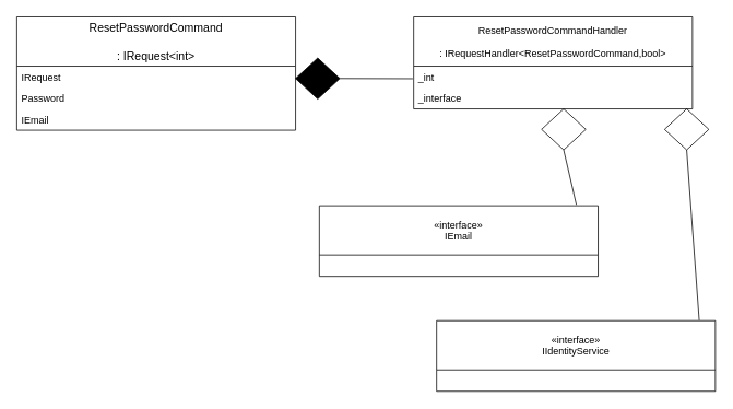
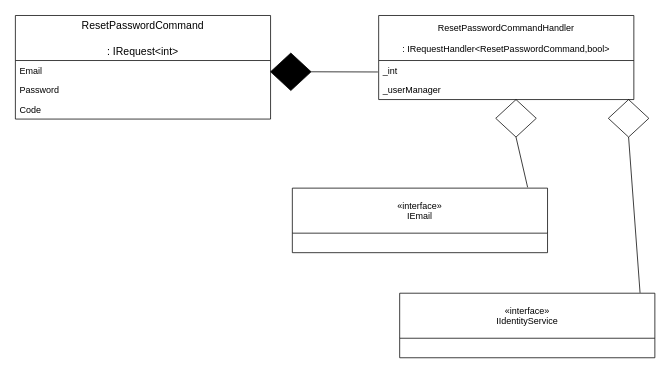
  <mxCell id="0" />
  <mxCell id="1" parent="0" />
  <mxCell id="2" value="" style="endArrow=none;html=1;entryX=-0.003;entryY=0.587;entryDx=0;entryDy=0;exitX=1;exitY=0.5;exitDx=0;exitDy=0;exitPerimeter=0;entryPerimeter=0;" edge="1" parent="1" source="3" target="13"><mxGeometry width="50" height="50" relative="1" as="geometry"><mxPoint x="414" y="93" as="sourcePoint" /><mxPoint x="504" y="93" as="targetPoint" /></mxGeometry></mxCell>
  <mxCell id="3" value="" style="strokeWidth=1;html=1;shape=mxgraph.flowchart.decision;whiteSpace=wrap;fillColor=#000000;" vertex="1" parent="1"><mxGeometry x="360" y="70" width="54" height="50" as="geometry" /></mxCell>
  <mxCell id="4" value="" style="endArrow=none;html=1;entryX=0.922;entryY=-0.012;entryDx=0;entryDy=0;exitX=0.5;exitY=1;exitDx=0;exitDy=0;exitPerimeter=0;entryPerimeter=0;" edge="1" parent="1" source="5" target="16"><mxGeometry width="50" height="50" relative="1" as="geometry"><mxPoint x="578" y="227" as="sourcePoint" /><mxPoint x="898" y="344" as="targetPoint" /></mxGeometry></mxCell>
  <mxCell id="5" value="" style="strokeWidth=1;html=1;shape=mxgraph.flowchart.decision;whiteSpace=wrap;" vertex="1" parent="1"><mxGeometry x="660" y="132" width="54" height="50" as="geometry" /></mxCell>
  <mxCell id="6" value="" style="endArrow=none;html=1;entryX=0.942;entryY=-0.006;entryDx=0;entryDy=0;exitX=0.5;exitY=1;exitDx=0;exitDy=0;exitPerimeter=0;entryPerimeter=0;" edge="1" parent="1" source="7" target="15"><mxGeometry width="50" height="50" relative="1" as="geometry"><mxPoint x="721" y="227" as="sourcePoint" /><mxPoint x="887" y="320" as="targetPoint" /></mxGeometry></mxCell>
  <mxCell id="7" value="" style="strokeWidth=1;html=1;shape=mxgraph.flowchart.decision;whiteSpace=wrap;" vertex="1" parent="1"><mxGeometry x="810" y="132" width="54" height="50" as="geometry" /></mxCell>
  <mxCell id="8" value="ResetPasswordCommand&#10;&#10;: IRequest&lt;int&gt;" style="swimlane;fontStyle=0;childLayout=stackLayout;horizontal=1;startSize=60;horizontalStack=0;resizeParent=1;resizeParentMax=0;resizeLast=0;collapsible=1;marginBottom=0;align=center;fontSize=14;" vertex="1" parent="1"><mxGeometry x="20" y="20" width="340" height="138" as="geometry" /></mxCell>
- <mxCell id="9" value="IRequest" style="text;strokeColor=none;fillColor=none;align=left;verticalAlign=top;spacingLeft=4;spacingRight=4;overflow=hidden;rotatable=0;points=[[0,0.5],[1,0.5]];portConstraint=eastwest;" vertex="1" parent="8"><mxGeometry y="60" width="340" height="26" as="geometry" /></mxCell>
+ <mxCell id="9" value="Email" style="text;strokeColor=none;fillColor=none;align=left;verticalAlign=top;spacingLeft=4;spacingRight=4;overflow=hidden;rotatable=0;points=[[0,0.5],[1,0.5]];portConstraint=eastwest;" vertex="1" parent="8"><mxGeometry y="60" width="340" height="26" as="geometry" /></mxCell>
  <mxCell id="10" value="Password" style="text;strokeColor=none;fillColor=none;align=left;verticalAlign=top;spacingLeft=4;spacingRight=4;overflow=hidden;rotatable=0;points=[[0,0.5],[1,0.5]];portConstraint=eastwest;" vertex="1" parent="8"><mxGeometry y="86" width="340" height="26" as="geometry" /></mxCell>
- <mxCell id="11" value="IEmail" style="text;strokeColor=none;fillColor=none;align=left;verticalAlign=top;spacingLeft=4;spacingRight=4;overflow=hidden;rotatable=0;points=[[0,0.5],[1,0.5]];portConstraint=eastwest;" vertex="1" parent="8"><mxGeometry y="112" width="340" height="26" as="geometry" /></mxCell>
+ <mxCell id="11" value="Code" style="text;strokeColor=none;fillColor=none;align=left;verticalAlign=top;spacingLeft=4;spacingRight=4;overflow=hidden;rotatable=0;points=[[0,0.5],[1,0.5]];portConstraint=eastwest;" vertex="1" parent="8"><mxGeometry y="112" width="340" height="26" as="geometry" /></mxCell>
  <mxCell id="12" value="ResetPasswordCommandHandler&#10;&#10;: IRequestHandler&lt;ResetPasswordCommand,bool&gt;" style="swimlane;fontStyle=0;childLayout=stackLayout;horizontal=1;startSize=60;fillColor=none;horizontalStack=0;resizeParent=1;resizeParentMax=0;resizeLast=0;collapsible=1;marginBottom=0;" vertex="1" parent="1"><mxGeometry x="504" y="20" width="340" height="112" as="geometry" /></mxCell>
  <mxCell id="13" value="_int" style="text;strokeColor=none;fillColor=none;align=left;verticalAlign=top;spacingLeft=4;spacingRight=4;overflow=hidden;rotatable=0;points=[[0,0.5],[1,0.5]];portConstraint=eastwest;" vertex="1" parent="12"><mxGeometry y="60" width="340" height="26" as="geometry" /></mxCell>
- <mxCell id="14" value="_interface" style="text;strokeColor=none;fillColor=none;align=left;verticalAlign=top;spacingLeft=4;spacingRight=4;overflow=hidden;rotatable=0;points=[[0,0.5],[1,0.5]];portConstraint=eastwest;" vertex="1" parent="12"><mxGeometry y="86" width="340" height="26" as="geometry" /></mxCell>
+ <mxCell id="14" value="_userManager" style="text;strokeColor=none;fillColor=none;align=left;verticalAlign=top;spacingLeft=4;spacingRight=4;overflow=hidden;rotatable=0;points=[[0,0.5],[1,0.5]];portConstraint=eastwest;" vertex="1" parent="12"><mxGeometry y="86" width="340" height="26" as="geometry" /></mxCell>
  <mxCell id="15" value="«interface»&#10;IIdentityService" style="swimlane;fontStyle=0;childLayout=stackLayout;horizontal=1;startSize=60;fillColor=none;horizontalStack=0;resizeParent=1;resizeParentMax=0;resizeLast=0;collapsible=1;marginBottom=0;" vertex="1" parent="1"><mxGeometry x="532" y="390" width="340" height="86" as="geometry" /></mxCell>
  <mxCell id="16" value="«interface»&#10;IEmail" style="swimlane;fontStyle=0;childLayout=stackLayout;horizontal=1;startSize=60;fillColor=none;horizontalStack=0;resizeParent=1;resizeParentMax=0;resizeLast=0;collapsible=1;marginBottom=0;" vertex="1" parent="1"><mxGeometry x="389" y="250" width="340" height="86" as="geometry" /></mxCell>
